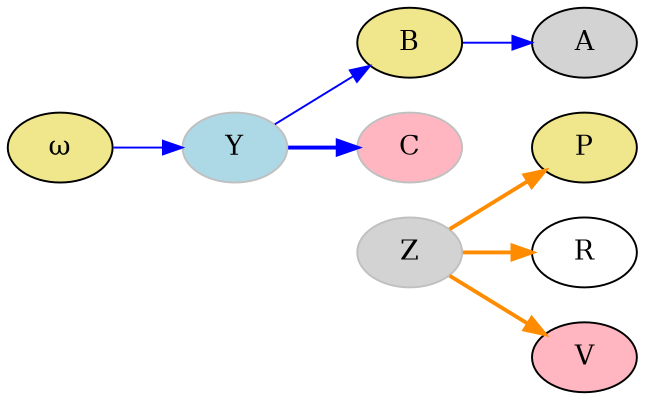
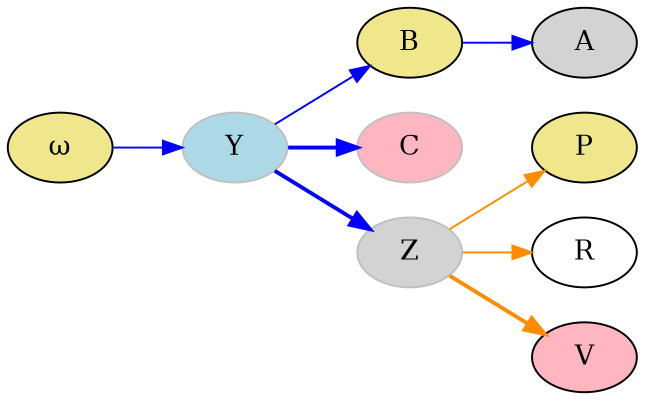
  digraph {
    rankdir=LR
    splines=true
    style=invis
    node [fillcolor=khaki style=filled]
    edge [color=blue style=solid]
    n1 [color=black label="ω"]
    n2 [color=grey fillcolor=lightblue label=Y]
    n3 [fillcolor=lightgrey label=A]
    n4 [label=B]
    n5 [color=grey fillcolor=lightpink label=C]
    n6 [color=grey fillcolor=lightgrey label=Z]
    n7 [label=P]
    n8 [fillcolor=white label=R]
    n9 [fillcolor=lightpink label=V]
    n1 -> n2
    n2 -> n4
    n2 -> n5 [style=bold]
+   n2 -> n6 [style=bold]
    n4 -> n3
-   n6 -> n7 [color=darkorange style=bold]
-   n6 -> n8 [color=darkorange style=bold]
+   n6 -> n7 [color=darkorange]
+   n6 -> n8 [color=darkorange]
    n6 -> n9 [color=darkorange style=bold]
  }
